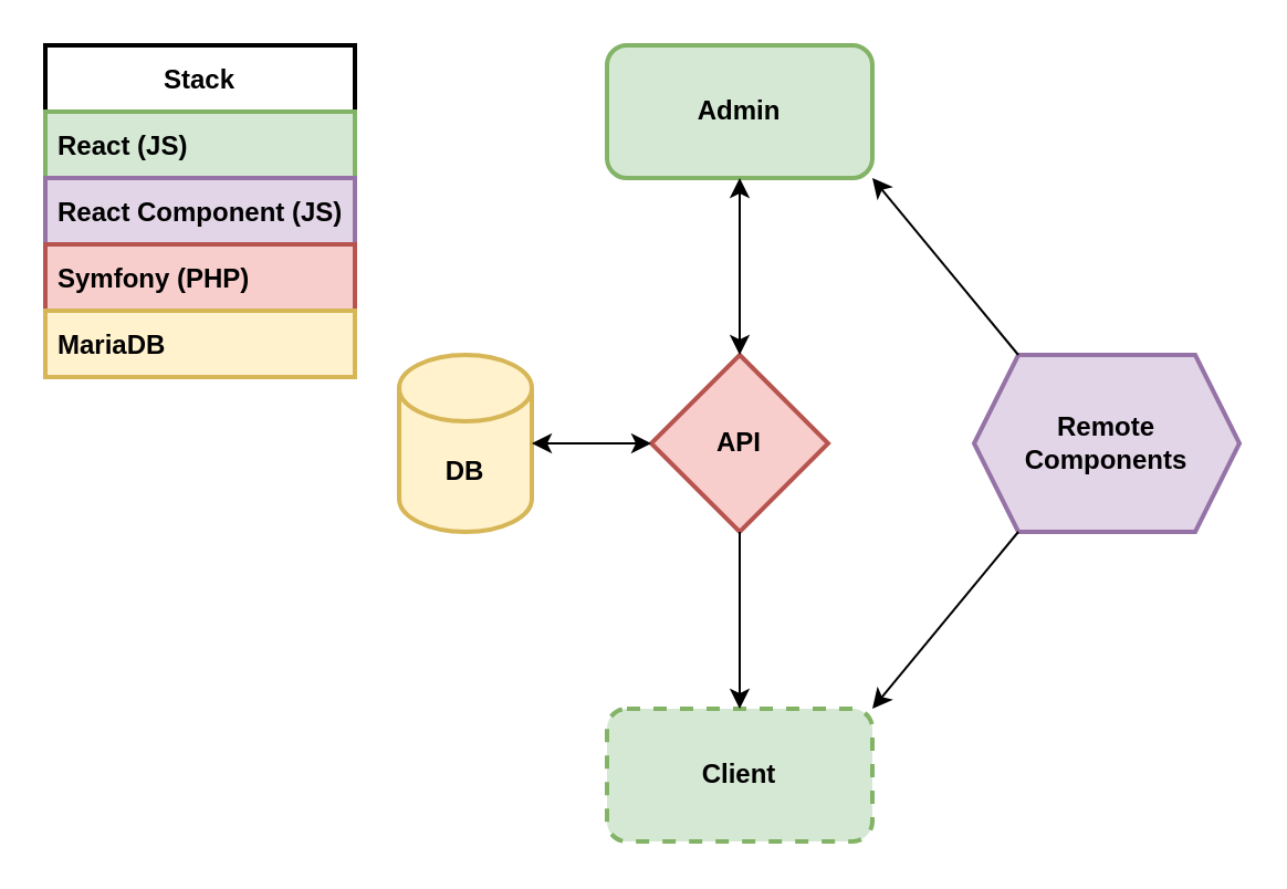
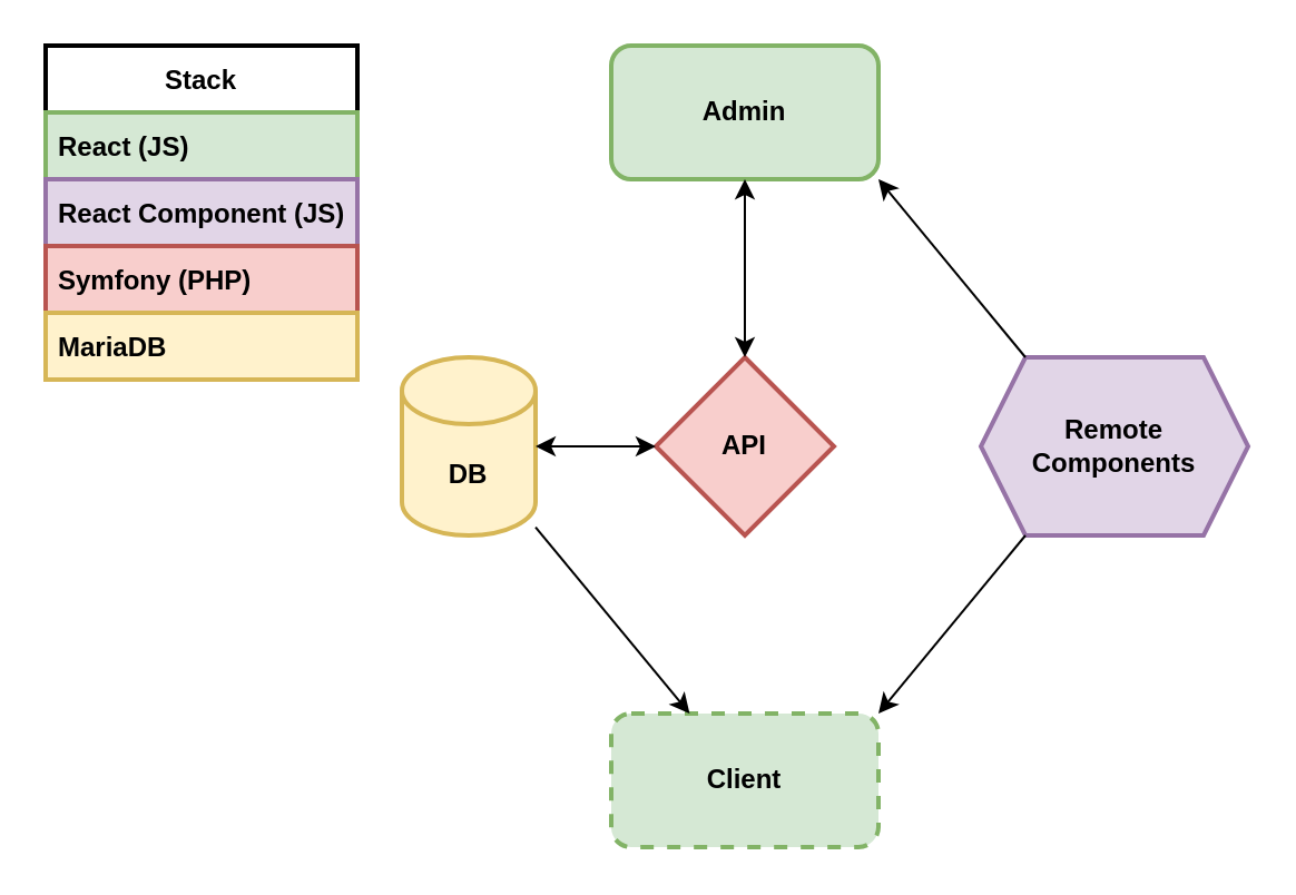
  <mxCell id="0" />
  <mxCell id="1" parent="0" />
  <mxCell id="2" value="&lt;b&gt;Admin&lt;/b&gt;" style="rounded=1;whiteSpace=wrap;html=1;strokeWidth=2;fillColor=#d5e8d4;strokeColor=#82b366;" parent="1" vertex="1"><mxGeometry x="274" y="20" width="120" height="60" as="geometry" /></mxCell>
  <mxCell id="3" value="&lt;b&gt;Client&lt;/b&gt;" style="rounded=1;whiteSpace=wrap;html=1;strokeWidth=2;fillColor=#d5e8d4;strokeColor=#82b366;dashed=1;" parent="1" vertex="1"><mxGeometry x="274" y="320" width="120" height="60" as="geometry" /></mxCell>
  <mxCell id="4" value="&lt;b&gt;Remote Components&lt;/b&gt;" style="shape=hexagon;perimeter=hexagonPerimeter2;whiteSpace=wrap;html=1;fixedSize=1;fillColor=#e1d5e7;strokeColor=#9673a6;strokeWidth=2;" parent="1" vertex="1"><mxGeometry x="440" y="160" width="120" height="80" as="geometry" /></mxCell>
  <mxCell id="5" value="&lt;b&gt;DB&lt;/b&gt;" style="shape=cylinder3;whiteSpace=wrap;html=1;boundedLbl=1;backgroundOutline=1;size=15;strokeWidth=2;fillColor=#fff2cc;strokeColor=#d6b656;" parent="1" vertex="1"><mxGeometry x="180" y="160" width="60" height="80" as="geometry" /></mxCell>
  <mxCell id="6" value="&lt;b&gt;API&lt;/b&gt;" style="rhombus;whiteSpace=wrap;html=1;fillColor=#F8CECC;strokeColor=#b85450;strokeWidth=2;" parent="1" vertex="1"><mxGeometry x="294" y="160" width="80" height="80" as="geometry" /></mxCell>
  <mxCell id="7" value="" style="endArrow=classic;html=1;rounded=0;entryX=1;entryY=1;entryDx=0;entryDy=0;" parent="1" target="2" edge="1"><mxGeometry width="50" height="50" relative="1" as="geometry"><mxPoint x="460" y="160" as="sourcePoint" /><mxPoint x="250" y="110" as="targetPoint" /></mxGeometry></mxCell>
  <mxCell id="8" value="" style="endArrow=classic;html=1;rounded=0;entryX=1;entryY=0;entryDx=0;entryDy=0;" parent="1" target="3" edge="1"><mxGeometry width="50" height="50" relative="1" as="geometry"><mxPoint x="460" y="240" as="sourcePoint" /><mxPoint x="250" y="280" as="targetPoint" /></mxGeometry></mxCell>
- <mxCell id="9" value="" style="endArrow=none;startArrow=classic;html=1;rounded=0;endFill=0;entryX=0.5;entryY=1;entryDx=0;entryDy=0;" parent="1" source="3" target="6" edge="1"><mxGeometry width="50" height="50" relative="1" as="geometry"><mxPoint x="470" y="340" as="sourcePoint" /><mxPoint x="320" y="250" as="targetPoint" /></mxGeometry></mxCell>
+ <mxCell id="9" value="" style="endArrow=none;startArrow=classic;html=1;rounded=0;endFill=0;" parent="1" source="3" target="5" edge="1"><mxGeometry width="50" height="50" relative="1" as="geometry"><mxPoint x="470" y="340" as="sourcePoint" /><mxPoint x="320" y="250" as="targetPoint" /></mxGeometry></mxCell>
  <mxCell id="10" value="" style="endArrow=classic;startArrow=classic;html=1;rounded=0;entryX=0.5;entryY=1;entryDx=0;entryDy=0;" parent="1" edge="1"><mxGeometry width="50" height="50" relative="1" as="geometry"><mxPoint x="334" y="160" as="sourcePoint" /><mxPoint x="334" y="80" as="targetPoint" /></mxGeometry></mxCell>
  <mxCell id="11" value="" style="endArrow=classic;startArrow=classic;html=1;rounded=0;exitX=0;exitY=0.5;exitDx=0;exitDy=0;" parent="1" source="6" edge="1"><mxGeometry width="50" height="50" relative="1" as="geometry"><mxPoint x="290" y="200" as="sourcePoint" /><mxPoint x="240" y="200" as="targetPoint" /></mxGeometry></mxCell>
  <mxCell id="12" value="Stack" style="swimlane;fontStyle=1;childLayout=stackLayout;horizontal=1;startSize=30;horizontalStack=0;resizeParent=1;resizeParentMax=0;resizeLast=0;collapsible=1;marginBottom=0;labelBackgroundColor=none;fontColor=#000000;strokeWidth=2;" vertex="1" parent="1"><mxGeometry x="20" y="20" width="140" height="150" as="geometry"><mxRectangle x="100" y="140" width="60" height="30" as="alternateBounds" /></mxGeometry></mxCell>
  <mxCell id="13" value="React (JS)" style="text;strokeColor=#82b366;fillColor=#d5e8d4;align=left;verticalAlign=middle;spacingLeft=4;spacingRight=4;overflow=hidden;points=[[0,0.5],[1,0.5]];portConstraint=eastwest;rotatable=0;labelBackgroundColor=#D5E8D4;strokeWidth=2;fontStyle=1" vertex="1" parent="12"><mxGeometry y="30" width="140" height="30" as="geometry" /></mxCell>
  <mxCell id="14" value="React Component (JS)" style="text;strokeColor=#9673a6;fillColor=#e1d5e7;align=left;verticalAlign=middle;spacingLeft=4;spacingRight=4;overflow=hidden;points=[[0,0.5],[1,0.5]];portConstraint=eastwest;rotatable=0;labelBackgroundColor=none;strokeWidth=2;fontStyle=1" vertex="1" parent="12"><mxGeometry y="60" width="140" height="30" as="geometry" /></mxCell>
  <mxCell id="15" value="Symfony (PHP)" style="text;strokeColor=#b85450;fillColor=#f8cecc;align=left;verticalAlign=middle;spacingLeft=4;spacingRight=4;overflow=hidden;points=[[0,0.5],[1,0.5]];portConstraint=eastwest;rotatable=0;labelBackgroundColor=#F8CECC;strokeWidth=2;fontStyle=1" vertex="1" parent="12"><mxGeometry y="90" width="140" height="30" as="geometry" /></mxCell>
  <mxCell id="16" value="MariaDB" style="text;strokeColor=#d6b656;fillColor=#fff2cc;align=left;verticalAlign=middle;spacingLeft=4;spacingRight=4;overflow=hidden;points=[[0,0.5],[1,0.5]];portConstraint=eastwest;rotatable=0;labelBackgroundColor=none;strokeWidth=2;fontStyle=1" vertex="1" parent="12"><mxGeometry y="120" width="140" height="30" as="geometry" /></mxCell>
